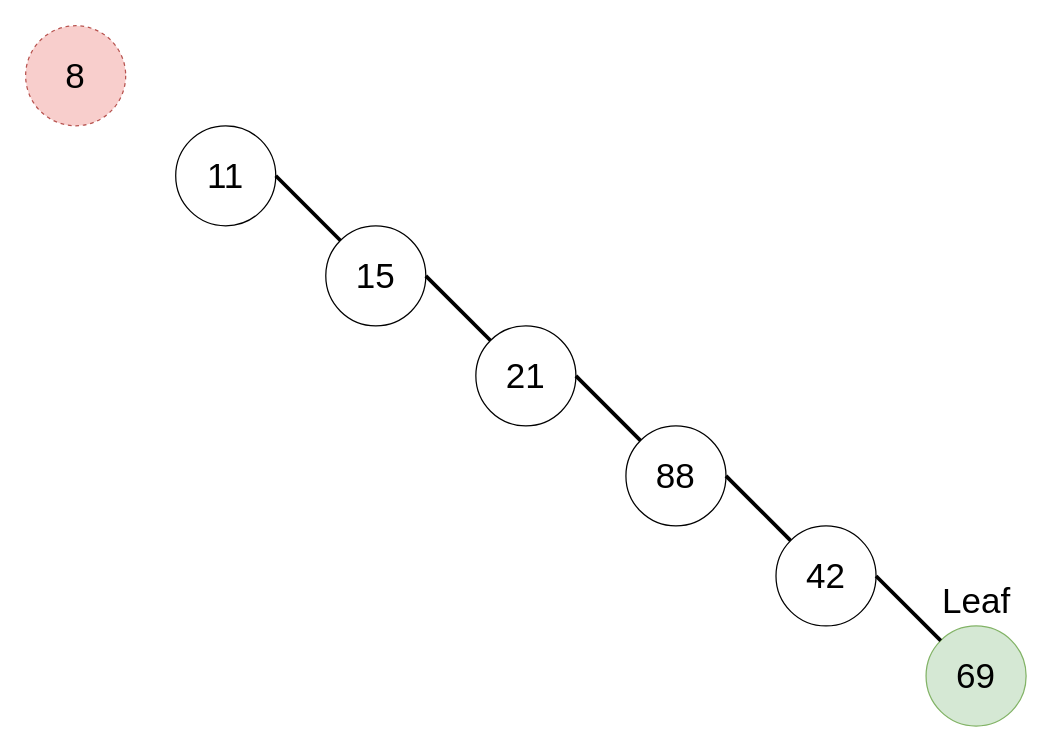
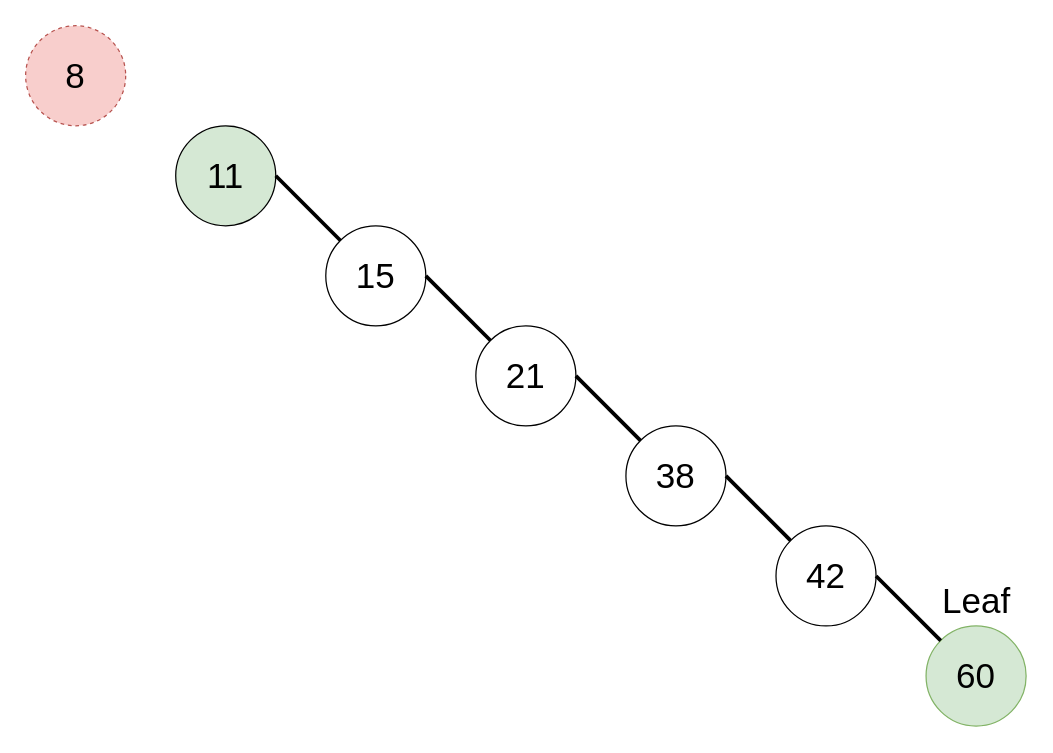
  <mxCell id="0" />
  <mxCell id="1" parent="0" />
  <mxCell id="2" value="&lt;font style=&quot;font-size: 28px&quot;&gt;8&lt;/font&gt;" style="ellipse;whiteSpace=wrap;html=1;aspect=fixed;fillColor=#f8cecc;strokeColor=#b85450;dashed=1;" vertex="1" parent="1"><mxGeometry width="80" height="80" as="geometry" x="20" y="20" /></mxCell>
- <mxCell id="3" value="&lt;font style=&quot;font-size: 28px&quot;&gt;11&lt;/font&gt;" style="ellipse;whiteSpace=wrap;html=1;aspect=fixed;" vertex="1" parent="1"><mxGeometry x="140" y="100" width="80" height="80" as="geometry" /></mxCell>
+ <mxCell id="3" value="&lt;font style=&quot;font-size: 28px&quot;&gt;11&lt;/font&gt;" style="ellipse;whiteSpace=wrap;html=1;aspect=fixed;fillColor=#d5e8d4;" vertex="1" parent="1"><mxGeometry x="140" y="100" width="80" height="80" as="geometry" /></mxCell>
  <mxCell id="4" value="&lt;font style=&quot;font-size: 28px&quot;&gt;15&lt;/font&gt;" style="ellipse;whiteSpace=wrap;html=1;aspect=fixed;" vertex="1" parent="1"><mxGeometry x="260" y="180" width="80" height="80" as="geometry" /></mxCell>
  <mxCell id="5" value="&lt;font style=&quot;font-size: 28px&quot;&gt;21&lt;/font&gt;" style="ellipse;whiteSpace=wrap;html=1;aspect=fixed;" vertex="1" parent="1"><mxGeometry x="380" y="260" width="80" height="80" as="geometry" /></mxCell>
- <mxCell id="6" value="&lt;font style=&quot;font-size: 28px&quot;&gt;88&lt;/font&gt;" style="ellipse;whiteSpace=wrap;html=1;aspect=fixed;" vertex="1" parent="1"><mxGeometry x="500" y="340" width="80" height="80" as="geometry" /></mxCell>
+ <mxCell id="6" value="&lt;font style=&quot;font-size: 28px&quot;&gt;38&lt;/font&gt;" style="ellipse;whiteSpace=wrap;html=1;aspect=fixed;" vertex="1" parent="1"><mxGeometry x="500" y="340" width="80" height="80" as="geometry" /></mxCell>
  <mxCell id="7" value="&lt;font style=&quot;font-size: 28px&quot;&gt;42&lt;/font&gt;" style="ellipse;whiteSpace=wrap;html=1;aspect=fixed;" vertex="1" parent="1"><mxGeometry x="620" y="420" width="80" height="80" as="geometry" /></mxCell>
- <mxCell id="8" value="&lt;font style=&quot;font-size: 28px&quot;&gt;69&lt;/font&gt;" style="ellipse;whiteSpace=wrap;html=1;aspect=fixed;fillColor=#d5e8d4;strokeColor=#82b366;" vertex="1" parent="1"><mxGeometry x="740" y="500" width="80" height="80" as="geometry" /></mxCell>
+ <mxCell id="8" value="&lt;font style=&quot;font-size: 28px&quot;&gt;60&lt;/font&gt;" style="ellipse;whiteSpace=wrap;html=1;aspect=fixed;fillColor=#d5e8d4;strokeColor=#82b366;" vertex="1" parent="1"><mxGeometry x="740" y="500" width="80" height="80" as="geometry" /></mxCell>
  <mxCell id="9" value="" style="endArrow=none;html=1;rounded=0;fontSize=28;strokeWidth=3;exitX=0;exitY=0;exitDx=0;exitDy=0;entryX=1;entryY=0.5;entryDx=0;entryDy=0;" edge="1" parent="1"><mxGeometry width="50" height="50" relative="1" as="geometry"><mxPoint x="271.716" y="191.716" as="sourcePoint" /><mxPoint x="220" y="140" as="targetPoint" /></mxGeometry></mxCell>
  <mxCell id="10" value="" style="endArrow=none;html=1;rounded=0;fontSize=28;strokeWidth=3;exitX=0;exitY=0;exitDx=0;exitDy=0;entryX=1;entryY=0.5;entryDx=0;entryDy=0;" edge="1" parent="1"><mxGeometry width="50" height="50" relative="1" as="geometry"><mxPoint x="391.716" y="271.716" as="sourcePoint" /><mxPoint x="340" y="220" as="targetPoint" /></mxGeometry></mxCell>
  <mxCell id="11" value="" style="endArrow=none;html=1;rounded=0;fontSize=28;strokeWidth=3;exitX=0;exitY=0;exitDx=0;exitDy=0;entryX=1;entryY=0.5;entryDx=0;entryDy=0;" edge="1" parent="1"><mxGeometry width="50" height="50" relative="1" as="geometry"><mxPoint x="511.716" y="351.716" as="sourcePoint" /><mxPoint x="460" y="300" as="targetPoint" /></mxGeometry></mxCell>
  <mxCell id="12" value="" style="endArrow=none;html=1;rounded=0;fontSize=28;strokeWidth=3;exitX=0;exitY=0;exitDx=0;exitDy=0;entryX=1;entryY=0.5;entryDx=0;entryDy=0;" edge="1" parent="1"><mxGeometry width="50" height="50" relative="1" as="geometry"><mxPoint x="631.716" y="431.716" as="sourcePoint" /><mxPoint x="580" y="380" as="targetPoint" /></mxGeometry></mxCell>
  <mxCell id="13" value="" style="endArrow=none;html=1;rounded=0;fontSize=28;strokeWidth=3;exitX=0;exitY=0;exitDx=0;exitDy=0;entryX=1;entryY=0.5;entryDx=0;entryDy=0;" edge="1" parent="1"><mxGeometry width="50" height="50" relative="1" as="geometry"><mxPoint x="751.716" y="511.716" as="sourcePoint" /><mxPoint x="700" y="460" as="targetPoint" /></mxGeometry></mxCell>
  <mxCell id="14" value="Leaf" style="text;html=1;align=center;verticalAlign=middle;resizable=0;points=[];autosize=1;strokeColor=none;fillColor=none;fontSize=28;" vertex="1" parent="1"><mxGeometry x="745" y="460" width="70" height="40" as="geometry" /></mxCell>
